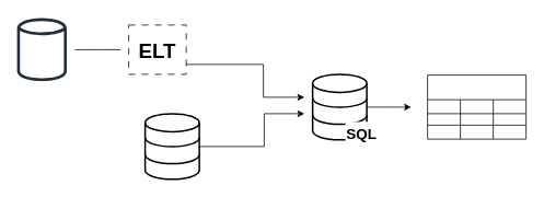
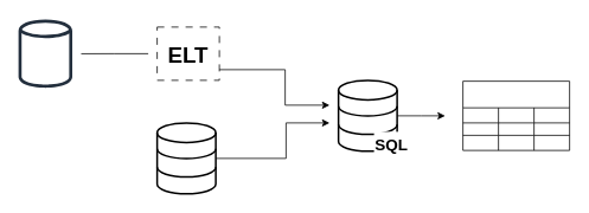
  <mxCell id="0" />
  <mxCell id="1" parent="0" />
  <mxCell id="2" value="" style="sketch=0;outlineConnect=0;fontColor=#232F3E;gradientColor=none;fillColor=#232F3D;strokeColor=none;dashed=0;verticalLabelPosition=bottom;verticalAlign=top;align=center;html=1;fontSize=12;fontStyle=0;aspect=fixed;pointerEvents=1;shape=mxgraph.aws4.generic_database;" vertex="1" parent="1"><mxGeometry x="20" y="20" width="60.51" height="80" as="geometry" /></mxCell>
  <mxCell id="3" style="edgeStyle=orthogonalEdgeStyle;rounded=0;orthogonalLoop=1;jettySize=auto;html=1;" edge="1" parent="1" source="4"><mxGeometry relative="1" as="geometry"><mxPoint x="370" y="138" as="targetPoint" /><Array as="points"><mxPoint x="321" y="178" /><mxPoint x="321" y="138" /></Array></mxGeometry></mxCell>
  <mxCell id="4" value="" style="html=1;verticalLabelPosition=bottom;align=center;labelBackgroundColor=#ffffff;verticalAlign=top;strokeWidth=2;shadow=0;dashed=0;shape=mxgraph.ios7.icons.data;aspect=fixed;" vertex="1" parent="1"><mxGeometry x="175.98" y="138" width="65.98" height="80" as="geometry" /></mxCell>
  <mxCell id="5" style="edgeStyle=orthogonalEdgeStyle;rounded=0;orthogonalLoop=1;jettySize=auto;html=1;endArrow=none;endFill=0;targetPerimeterSpacing=10;sourcePerimeterSpacing=10;" edge="1" parent="1" source="7" target="2"><mxGeometry relative="1" as="geometry" /></mxCell>
  <mxCell id="6" style="edgeStyle=orthogonalEdgeStyle;rounded=0;orthogonalLoop=1;jettySize=auto;html=1;" edge="1" parent="1" source="7"><mxGeometry relative="1" as="geometry"><mxPoint x="370" y="118" as="targetPoint" /><Array as="points"><mxPoint x="320" y="78" /></Array></mxGeometry></mxCell>
- <mxCell id="7" value="&lt;b&gt;&lt;font style=&quot;font-size: 25px;&quot;&gt;ELT&lt;/font&gt;&lt;/b&gt;" style="text;html=1;strokeColor=default;fillColor=none;align=center;verticalAlign=middle;whiteSpace=wrap;rounded=0;dashed=1;dashPattern=8 8;" vertex="1" parent="1"><mxGeometry x="155.98" y="30" width="70" height="60" as="geometry" /></mxCell>
+ <mxCell id="7" value="&lt;b&gt;&lt;font style=&quot;font-size: 25px;&quot;&gt;ELT&lt;/font&gt;&lt;/b&gt;" style="text;html=1;strokeColor=default;fillColor=none;align=center;verticalAlign=middle;whiteSpace=wrap;rounded=0;dashed=1;dashPattern=8 8;" vertex="1" parent="1"><mxGeometry x="175.98" y="30" width="70" height="60" as="geometry" /></mxCell>
  <mxCell id="8" style="edgeStyle=orthogonalEdgeStyle;rounded=0;orthogonalLoop=1;jettySize=auto;html=1;" edge="1" parent="1" source="9"><mxGeometry relative="1" as="geometry"><mxPoint x="500" y="130" as="targetPoint" /></mxGeometry></mxCell>
  <mxCell id="9" value="" style="html=1;verticalLabelPosition=bottom;align=center;labelBackgroundColor=#ffffff;verticalAlign=top;strokeWidth=2;shadow=0;dashed=0;shape=mxgraph.ios7.icons.data;aspect=fixed;" vertex="1" parent="1"><mxGeometry x="380" y="90" width="65.98" height="80" as="geometry" /></mxCell>
  <mxCell id="10" value="&lt;font style=&quot;font-size: 18px;&quot;&gt;&lt;b&gt;SQL&lt;/b&gt;&lt;/font&gt;" style="text;html=1;strokeColor=none;fillColor=default;align=center;verticalAlign=middle;whiteSpace=wrap;rounded=0;" vertex="1" parent="1"><mxGeometry x="420" y="148" width="40" height="30" as="geometry" /></mxCell>
  <mxCell id="11" value="" style="shape=table;startSize=30;container=1;collapsible=0;childLayout=tableLayout;strokeColor=default;fontSize=16;" vertex="1" parent="1"><mxGeometry x="520" y="91" width="120" height="78" as="geometry" /></mxCell>
  <mxCell id="12" value="" style="shape=tableRow;horizontal=0;startSize=0;swimlaneHead=0;swimlaneBody=0;strokeColor=inherit;top=0;left=0;bottom=0;right=0;collapsible=0;dropTarget=0;fillColor=none;points=[[0,0.5],[1,0.5]];portConstraint=eastwest;fontSize=16;" vertex="1" parent="11"><mxGeometry y="30" width="120" height="17" as="geometry" /></mxCell>
  <mxCell id="13" value="" style="shape=partialRectangle;html=1;whiteSpace=wrap;connectable=0;strokeColor=inherit;overflow=hidden;fillColor=none;top=0;left=0;bottom=0;right=0;pointerEvents=1;fontSize=16;" vertex="1" parent="12"><mxGeometry width="40" height="17" as="geometry"><mxRectangle width="40" height="17" as="alternateBounds" /></mxGeometry></mxCell>
  <mxCell id="14" value="" style="shape=partialRectangle;html=1;whiteSpace=wrap;connectable=0;strokeColor=inherit;overflow=hidden;fillColor=none;top=0;left=0;bottom=0;right=0;pointerEvents=1;fontSize=16;" vertex="1" parent="12"><mxGeometry x="40" width="40" height="17" as="geometry"><mxRectangle width="40" height="17" as="alternateBounds" /></mxGeometry></mxCell>
  <mxCell id="15" value="" style="shape=partialRectangle;html=1;whiteSpace=wrap;connectable=0;strokeColor=inherit;overflow=hidden;fillColor=none;top=0;left=0;bottom=0;right=0;pointerEvents=1;fontSize=16;" vertex="1" parent="12"><mxGeometry x="80" width="40" height="17" as="geometry"><mxRectangle width="40" height="17" as="alternateBounds" /></mxGeometry></mxCell>
  <mxCell id="16" value="" style="shape=tableRow;horizontal=0;startSize=0;swimlaneHead=0;swimlaneBody=0;strokeColor=inherit;top=0;left=0;bottom=0;right=0;collapsible=0;dropTarget=0;fillColor=none;points=[[0,0.5],[1,0.5]];portConstraint=eastwest;fontSize=16;" vertex="1" parent="11"><mxGeometry y="47" width="120" height="14" as="geometry" /></mxCell>
  <mxCell id="17" value="" style="shape=partialRectangle;html=1;whiteSpace=wrap;connectable=0;strokeColor=inherit;overflow=hidden;fillColor=none;top=0;left=0;bottom=0;right=0;pointerEvents=1;fontSize=16;" vertex="1" parent="16"><mxGeometry width="40" height="14" as="geometry"><mxRectangle width="40" height="14" as="alternateBounds" /></mxGeometry></mxCell>
  <mxCell id="18" value="" style="shape=partialRectangle;html=1;whiteSpace=wrap;connectable=0;strokeColor=inherit;overflow=hidden;fillColor=none;top=0;left=0;bottom=0;right=0;pointerEvents=1;fontSize=16;" vertex="1" parent="16"><mxGeometry x="40" width="40" height="14" as="geometry"><mxRectangle width="40" height="14" as="alternateBounds" /></mxGeometry></mxCell>
  <mxCell id="19" value="" style="shape=partialRectangle;html=1;whiteSpace=wrap;connectable=0;strokeColor=inherit;overflow=hidden;fillColor=none;top=0;left=0;bottom=0;right=0;pointerEvents=1;fontSize=16;" vertex="1" parent="16"><mxGeometry x="80" width="40" height="14" as="geometry"><mxRectangle width="40" height="14" as="alternateBounds" /></mxGeometry></mxCell>
  <mxCell id="20" value="" style="shape=tableRow;horizontal=0;startSize=0;swimlaneHead=0;swimlaneBody=0;strokeColor=inherit;top=0;left=0;bottom=0;right=0;collapsible=0;dropTarget=0;fillColor=none;points=[[0,0.5],[1,0.5]];portConstraint=eastwest;fontSize=16;" vertex="1" parent="11"><mxGeometry y="61" width="120" height="17" as="geometry" /></mxCell>
  <mxCell id="21" value="" style="shape=partialRectangle;html=1;whiteSpace=wrap;connectable=0;strokeColor=inherit;overflow=hidden;fillColor=none;top=0;left=0;bottom=0;right=0;pointerEvents=1;fontSize=16;" vertex="1" parent="20"><mxGeometry width="40" height="17" as="geometry"><mxRectangle width="40" height="17" as="alternateBounds" /></mxGeometry></mxCell>
  <mxCell id="22" value="" style="shape=partialRectangle;html=1;whiteSpace=wrap;connectable=0;strokeColor=inherit;overflow=hidden;fillColor=none;top=0;left=0;bottom=0;right=0;pointerEvents=1;fontSize=16;" vertex="1" parent="20"><mxGeometry x="40" width="40" height="17" as="geometry"><mxRectangle width="40" height="17" as="alternateBounds" /></mxGeometry></mxCell>
  <mxCell id="23" value="" style="shape=partialRectangle;html=1;whiteSpace=wrap;connectable=0;strokeColor=inherit;overflow=hidden;fillColor=none;top=0;left=0;bottom=0;right=0;pointerEvents=1;fontSize=16;" vertex="1" parent="20"><mxGeometry x="80" width="40" height="17" as="geometry"><mxRectangle width="40" height="17" as="alternateBounds" /></mxGeometry></mxCell>
